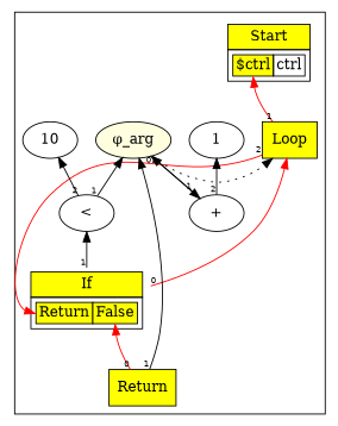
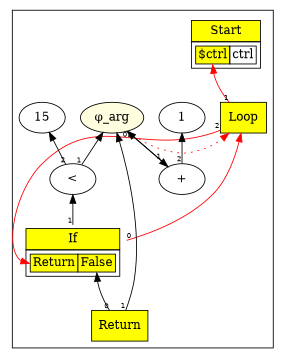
  digraph {
    compound=true
    concentrate=true
    ordering=in
    rankdir=BT
    edge [fontname=Helvetica fontsize=8 taillabel=1]
    n1 [fillcolor=yellow label=Loop shape=box style=filled]
    n2 [fillcolor=lightyellow label="&phi;_arg" style=filled]
    n3 [label=< 			<TABLE BORDER="0" CELLBORDER="1" CELLSPACING="0" CELLPADDING="4"> 			<TR><TD BGCOLOR="yellow">Start</TD></TR> 			<TR><TD> 				<TABLE BORDER="0" CELLBORDER="1" CELLSPACING="0"> 				<TR><TD PORT="p0" BGCOLOR="yellow">$ctrl</TD><TD PORT="p1">ctrl</TD></TR> 				</TABLE> 			</TD></TR> 			</TABLE>> shape=plaintext]
-   n4 [label=10]
+   n4 [label=15]
    n5 [label="<"]
    n6 [label=< 			<TABLE BORDER="0" CELLBORDER="1" CELLSPACING="0" CELLPADDING="4"> 			<TR><TD BGCOLOR="yellow">If</TD></TR> 			<TR><TD> 				<TABLE BORDER="0" CELLBORDER="1" CELLSPACING="0"> 				<TR><TD PORT="p0" BGCOLOR="yellow">Return</TD><TD PORT="p1" BGCOLOR="yellow">False</TD></TR> 				</TABLE> 			</TD></TR> 			</TABLE>> shape=plaintext]
    n7 [label=1]
    n8 [label="+"]
    n9 [fillcolor=yellow label=Return shape=box style=filled]
    subgraph cluster_1 {
      n3
      n4
      n5
      n6
      n7
      n8
      n9
      subgraph sub_2 {
        rank=same
        n1
        n2
      }
    }
    n1 -> n3 [color=red headport=p0]
    n1 -> n6 [color=red constraint=false headport=p0 taillabel=2]
-   n2 -> n1 [style=dotted taillabel=0]
+   n2 -> n1 [style=dotted taillabel=0 color=red]
    n2 -> n8 [constraint=false taillabel=2]
    n5 -> n2
    n5 -> n4 [taillabel=2]
    n6 -> n1 [color=red taillabel=0]
    n6 -> n5
    n8 -> n2
    n8 -> n7 [taillabel=2]
    n9 -> n2
-   n9 -> n6 [color=red headport=p1 taillabel=0]
+   n9 -> n6 [color=black headport=p1 taillabel=0]
  }
